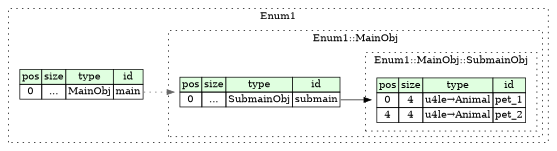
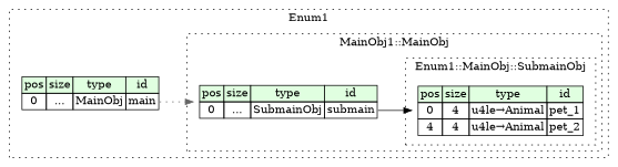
  digraph {
    rankdir=LR
    node [shape=plaintext]
    n1 [label=<<TABLE BORDER="0" CELLBORDER="1" CELLSPACING="0"> 					<TR><TD BGCOLOR="#E0FFE0">pos</TD><TD BGCOLOR="#E0FFE0">size</TD><TD BGCOLOR="#E0FFE0">type</TD><TD BGCOLOR="#E0FFE0">id</TD></TR> 					<TR><TD PORT="pet_1_pos">0</TD><TD PORT="pet_1_size">4</TD><TD>u4le→Animal</TD><TD PORT="pet_1_type">pet_1</TD></TR> 					<TR><TD PORT="pet_2_pos">4</TD><TD PORT="pet_2_size">4</TD><TD>u4le→Animal</TD><TD PORT="pet_2_type">pet_2</TD></TR> 				</TABLE>>]
    n2 [label=<<TABLE BORDER="0" CELLBORDER="1" CELLSPACING="0"> 				<TR><TD BGCOLOR="#E0FFE0">pos</TD><TD BGCOLOR="#E0FFE0">size</TD><TD BGCOLOR="#E0FFE0">type</TD><TD BGCOLOR="#E0FFE0">id</TD></TR> 				<TR><TD PORT="submain_pos">0</TD><TD PORT="submain_size">...</TD><TD>SubmainObj</TD><TD PORT="submain_type">submain</TD></TR> 			</TABLE>>]
    n3 [label=<<TABLE BORDER="0" CELLBORDER="1" CELLSPACING="0"> 			<TR><TD BGCOLOR="#E0FFE0">pos</TD><TD BGCOLOR="#E0FFE0">size</TD><TD BGCOLOR="#E0FFE0">type</TD><TD BGCOLOR="#E0FFE0">id</TD></TR> 			<TR><TD PORT="main_pos">0</TD><TD PORT="main_size">...</TD><TD>MainObj</TD><TD PORT="main_type">main</TD></TR> 		</TABLE>>]
    subgraph cluster_1 {
      label=Enum1
      style=dotted
      n3
      subgraph cluster_2 {
-       label="Enum1::MainObj"
+       label="MainObj1::MainObj"
        style=dotted
        n2
        subgraph cluster_3 {
          label="Enum1::MainObj::SubmainObj"
          style=dotted
          n1
        }
      }
    }
    n2 -> n1 [style=solid tailport=submain_type color=black]
    n3 -> n2 [style=dotted tailport=main_type color=gray40]
  }
